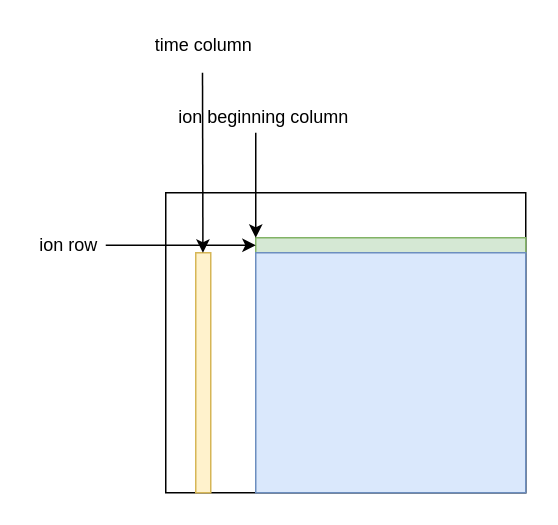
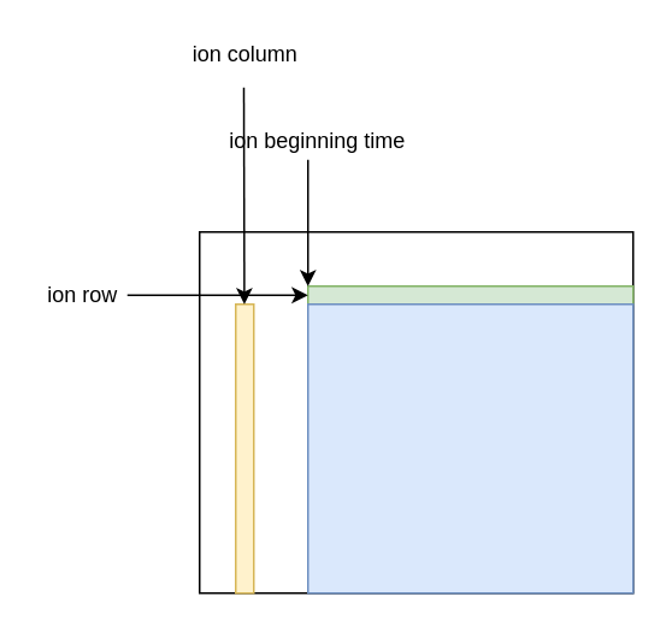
  <mxCell id="0" />
  <mxCell id="1" parent="0" />
  <mxCell id="2" value="" style="rounded=0;whiteSpace=wrap;html=1;" vertex="1" parent="1"><mxGeometry x="110" y="128" width="240" height="200" as="geometry" /></mxCell>
  <mxCell id="3" value="" style="rounded=0;whiteSpace=wrap;html=1;fillColor=#fff2cc;strokeColor=#d6b656;" vertex="1" parent="1"><mxGeometry x="130" y="168" width="10" height="160" as="geometry" /></mxCell>
  <mxCell id="4" value="" style="rounded=0;whiteSpace=wrap;html=1;fillColor=#d5e8d4;strokeColor=#82b366;" vertex="1" parent="1"><mxGeometry x="170" y="158" width="180" height="10" as="geometry" /></mxCell>
  <mxCell id="5" value="" style="rounded=0;whiteSpace=wrap;html=1;fillColor=#dae8fc;strokeColor=#6c8ebf;" vertex="1" parent="1"><mxGeometry x="170" y="168" width="180" height="160" as="geometry" /></mxCell>
  <mxCell id="6" value="" style="endArrow=classic;html=1;" edge="1" parent="1" target="3"><mxGeometry width="50" height="50" relative="1" as="geometry"><mxPoint x="134.5" y="48" as="sourcePoint" /><mxPoint x="134.5" y="128" as="targetPoint" /></mxGeometry></mxCell>
- <mxCell id="7" value="time column" style="text;html=1;align=center;verticalAlign=middle;resizable=0;points=[];autosize=1;" vertex="1" parent="1"><mxGeometry x="95" y="20" width="80" height="20" as="geometry" /></mxCell>
+ <mxCell id="7" value="ion column" style="text;html=1;align=center;verticalAlign=middle;resizable=0;points=[];autosize=1;" vertex="1" parent="1"><mxGeometry x="95" y="20" width="80" height="20" as="geometry" /></mxCell>
  <mxCell id="8" value="" style="endArrow=classic;html=1;entryX=0;entryY=0.5;entryDx=0;entryDy=0;" edge="1" parent="1" target="4"><mxGeometry width="50" height="50" relative="1" as="geometry"><mxPoint x="70" y="163" as="sourcePoint" /><mxPoint x="144.8" y="178" as="targetPoint" /></mxGeometry></mxCell>
  <mxCell id="9" value="ion row" style="text;html=1;align=center;verticalAlign=middle;resizable=0;points=[];autosize=1;" vertex="1" parent="1"><mxGeometry x="20" y="153" width="50" height="20" as="geometry" /></mxCell>
  <mxCell id="10" value="" style="endArrow=classic;html=1;" edge="1" parent="1"><mxGeometry width="50" height="50" relative="1" as="geometry"><mxPoint x="170" y="88" as="sourcePoint" /><mxPoint x="170" y="158" as="targetPoint" /></mxGeometry></mxCell>
- <mxCell id="11" value="ion beginning column" style="text;html=1;align=center;verticalAlign=middle;resizable=0;points=[];autosize=1;" vertex="1" parent="1"><mxGeometry x="110" y="68" width="130" height="20" as="geometry" /></mxCell>
+ <mxCell id="11" value="ion beginning time" style="text;html=1;align=center;verticalAlign=middle;resizable=0;points=[];autosize=1;" vertex="1" parent="1"><mxGeometry x="110" y="68" width="130" height="20" as="geometry" /></mxCell>
  <mxCell id="12" value="" style="endArrow=classic;html=1;" edge="1" parent="1" target="11"><mxGeometry width="50" height="50" relative="1" as="geometry"><mxPoint x="170" y="88" as="sourcePoint" /><mxPoint x="170" y="158" as="targetPoint" /></mxGeometry></mxCell>
